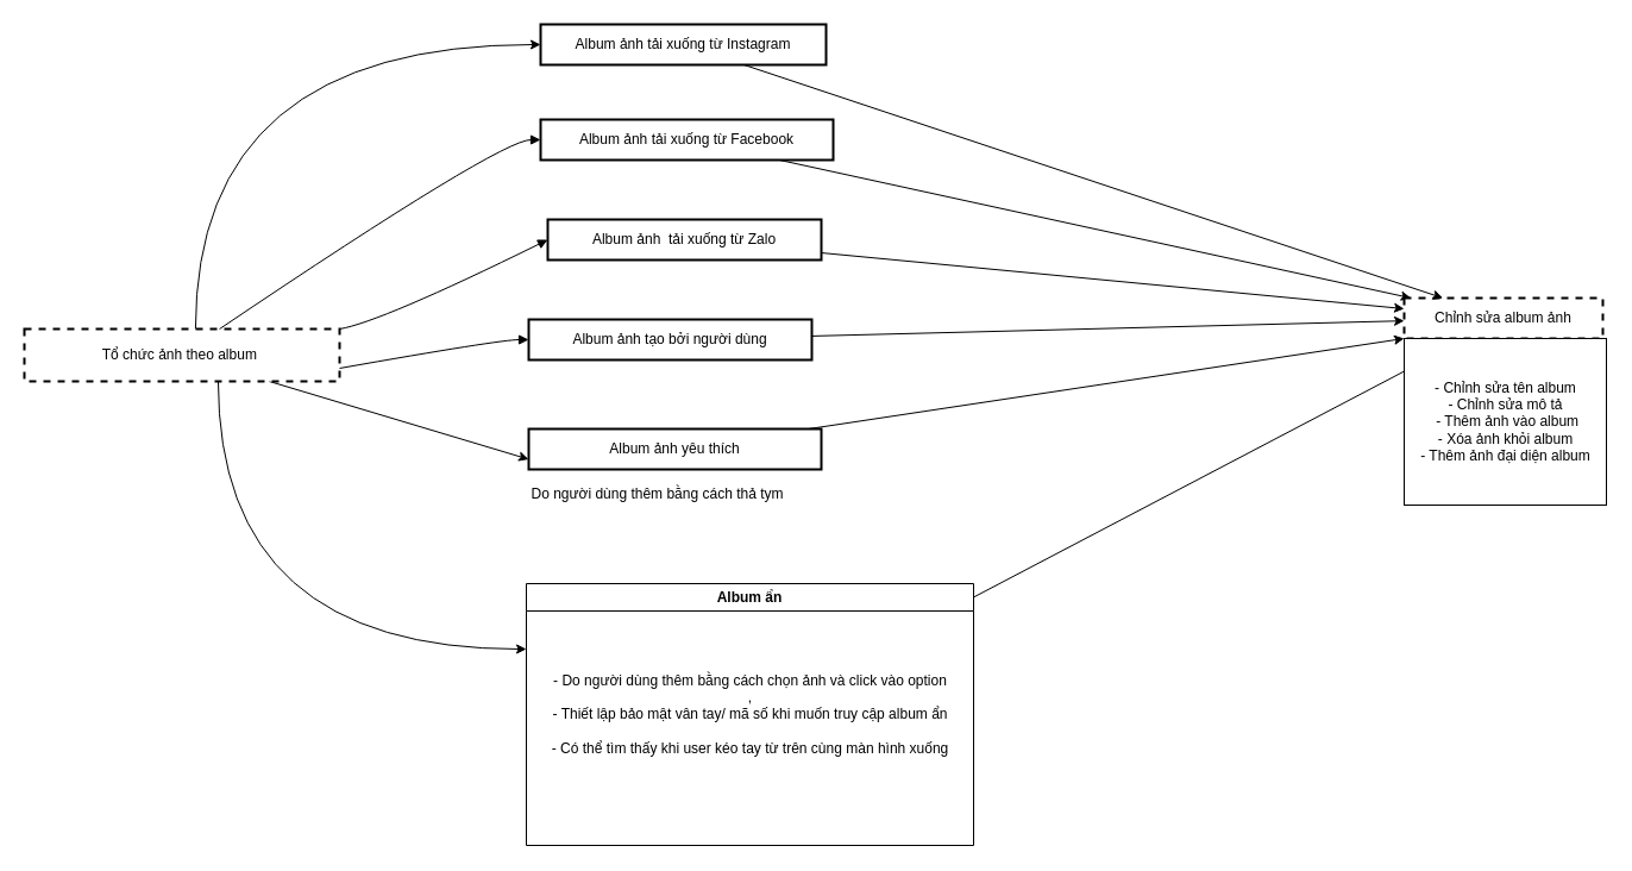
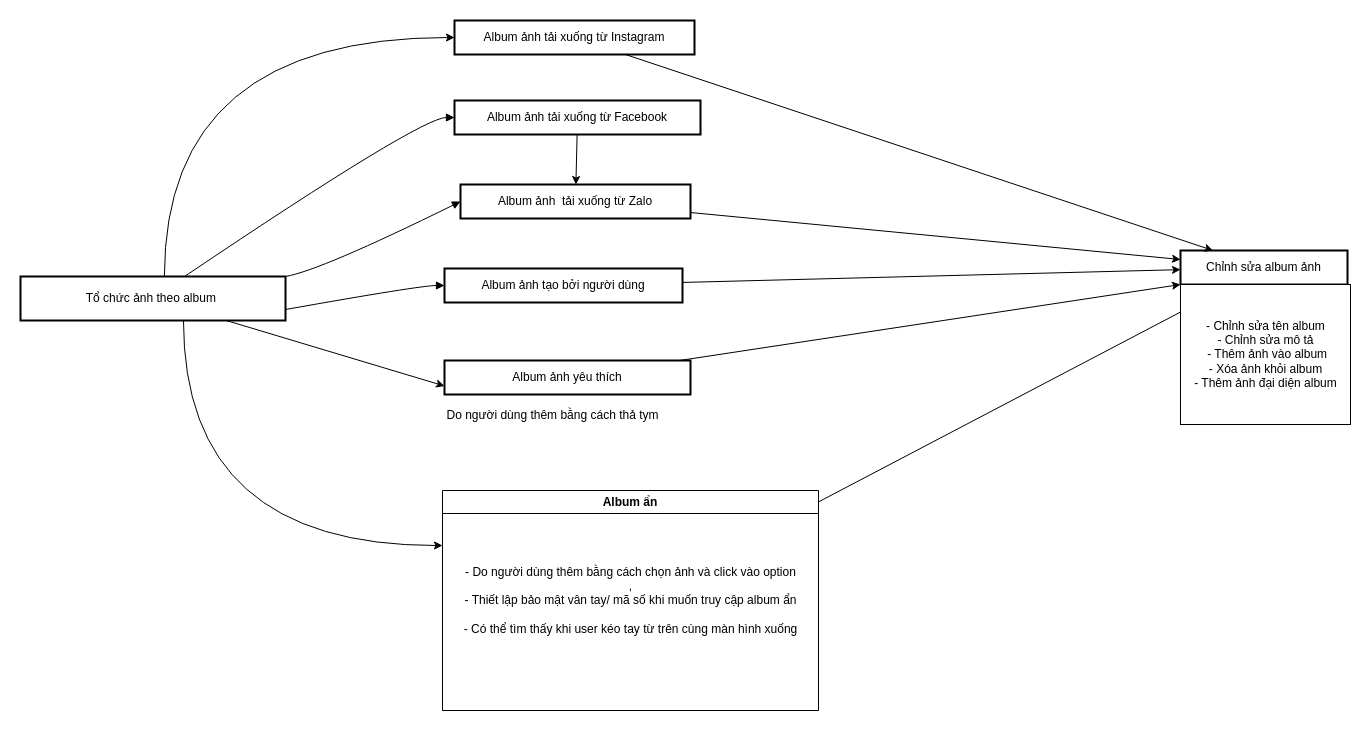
  <mxCell id="0" />
  <mxCell id="1" parent="0" />
  <mxCell id="2" style="edgeStyle=orthogonalEdgeStyle;curved=1;rounded=0;orthogonalLoop=1;jettySize=auto;html=1;entryX=0;entryY=0.25;entryDx=0;entryDy=0;exitX=0.615;exitY=1;exitDx=0;exitDy=0;exitPerimeter=0;" parent="1" source="5" target="22" edge="1"><mxGeometry relative="1" as="geometry"><mxPoint x="437.5" y="475.5" as="targetPoint" /></mxGeometry></mxCell>
  <mxCell id="3" style="edgeStyle=orthogonalEdgeStyle;curved=1;rounded=0;orthogonalLoop=1;jettySize=auto;html=1;entryX=0;entryY=0.5;entryDx=0;entryDy=0;exitX=0.543;exitY=0;exitDx=0;exitDy=0;exitPerimeter=0;" parent="1" source="5" target="19" edge="1"><mxGeometry relative="1" as="geometry" /></mxCell>
  <mxCell id="4" style="edgeStyle=none;rounded=0;orthogonalLoop=1;jettySize=auto;html=1;entryX=0;entryY=0.75;entryDx=0;entryDy=0;" parent="1" source="5" target="17" edge="1"><mxGeometry relative="1" as="geometry" /></mxCell>
- <mxCell id="5" value="Tổ chức ảnh theo album " style="whiteSpace=wrap;strokeWidth=2;dashed=1;" parent="1" vertex="1"><mxGeometry x="20" y="276" width="265" height="44" as="geometry" /></mxCell>
- <mxCell id="6" style="rounded=0;orthogonalLoop=1;jettySize=auto;html=1;" parent="1" source="7" target="12" edge="1"><mxGeometry relative="1" as="geometry" /></mxCell>
+ <mxCell id="5" value="Tổ chức ảnh theo album " style="whiteSpace=wrap;strokeWidth=2;" parent="1" vertex="1"><mxGeometry x="20" y="276" width="265" height="44" as="geometry" /></mxCell>
+ <mxCell id="6" style="rounded=0;orthogonalLoop=1;jettySize=auto;html=1;" parent="1" source="7" target="9" edge="1"><mxGeometry relative="1" as="geometry" /></mxCell>
  <mxCell id="7" value="Album ảnh tải xuống từ Facebook" style="whiteSpace=wrap;strokeWidth=2;" parent="1" vertex="1"><mxGeometry x="454" width="246" height="34" as="geometry" y="100" /></mxCell>
  <mxCell id="8" style="rounded=0;orthogonalLoop=1;jettySize=auto;html=1;" parent="1" source="9" target="12" edge="1"><mxGeometry relative="1" as="geometry" /></mxCell>
  <mxCell id="9" value="Album ảnh  tải xuống từ Zalo" style="whiteSpace=wrap;strokeWidth=2;" parent="1" vertex="1"><mxGeometry x="460" y="184" width="230" height="34" as="geometry" /></mxCell>
  <mxCell id="10" style="edgeStyle=none;rounded=0;orthogonalLoop=1;jettySize=auto;html=1;" parent="1" source="11" target="12" edge="1"><mxGeometry relative="1" as="geometry" /></mxCell>
  <mxCell id="11" value="Album ảnh tạo bởi người dùng" style="whiteSpace=wrap;strokeWidth=2;" parent="1" vertex="1"><mxGeometry x="444" y="268" width="238" height="34" as="geometry" /></mxCell>
- <mxCell id="12" value="Chỉnh sửa album ảnh" style="whiteSpace=wrap;strokeWidth=2;dashed=1;" parent="1" vertex="1"><mxGeometry x="1180" y="250" width="167" height="34" as="geometry" /></mxCell>
+ <mxCell id="12" value="Chỉnh sửa album ảnh" style="whiteSpace=wrap;strokeWidth=2;" parent="1" vertex="1"><mxGeometry x="1180" y="250" width="167" height="34" as="geometry" /></mxCell>
  <mxCell id="13" value="" style="curved=1;startArrow=none;endArrow=block;exitX=0.619;exitY=0;entryX=-0.001;entryY=0.5;" parent="1" source="5" target="7" edge="1"><mxGeometry relative="1" as="geometry"><Array as="points"><mxPoint x="420" y="117" /></Array></mxGeometry></mxCell>
  <mxCell id="14" value="" style="curved=1;startArrow=none;endArrow=block;exitX=1;exitY=0;exitDx=0;exitDy=0;" parent="1" source="5" edge="1"><mxGeometry relative="1" as="geometry"><Array as="points"><mxPoint x="320" y="270" /></Array><mxPoint x="270" y="270" as="sourcePoint" /><mxPoint x="460" y="201" as="targetPoint" /></mxGeometry></mxCell>
  <mxCell id="15" value="" style="curved=1;startArrow=none;endArrow=block;exitX=1;exitY=0.75;entryX=-0.002;entryY=0.5;exitDx=0;exitDy=0;" parent="1" source="5" target="11" edge="1"><mxGeometry relative="1" as="geometry"><Array as="points"><mxPoint x="420" y="285" /></Array></mxGeometry></mxCell>
  <mxCell id="16" style="edgeStyle=none;rounded=0;orthogonalLoop=1;jettySize=auto;html=1;entryX=0;entryY=0;entryDx=0;entryDy=0;" parent="1" source="17" target="24" edge="1"><mxGeometry relative="1" as="geometry" /></mxCell>
  <mxCell id="17" value="Album ảnh yêu thích" style="whiteSpace=wrap;strokeWidth=2;" parent="1" vertex="1"><mxGeometry x="444" y="360" width="246" height="34" as="geometry" /></mxCell>
  <mxCell id="18" style="rounded=0;orthogonalLoop=1;jettySize=auto;html=1;" parent="1" source="19" target="12" edge="1"><mxGeometry relative="1" as="geometry" /></mxCell>
  <mxCell id="19" value="Album ảnh tải xuống từ Instagram" style="whiteSpace=wrap;strokeWidth=2;" parent="1" vertex="1"><mxGeometry x="454" y="20" width="240" height="34" as="geometry" /></mxCell>
  <mxCell id="20" value="Do người dùng thêm bằng cách thả tym" style="text;html=1;align=center;verticalAlign=middle;resizable=0;points=[];autosize=1;strokeColor=none;fillColor=none;" parent="1" vertex="1"><mxGeometry x="432" y="400" width="240" height="30" as="geometry" /></mxCell>
  <mxCell id="21" style="edgeStyle=none;rounded=0;orthogonalLoop=1;jettySize=auto;html=1;entryX=0.062;entryY=-0.033;entryDx=0;entryDy=0;entryPerimeter=0;" parent="1" source="22" target="25" edge="1"><mxGeometry relative="1" as="geometry" /></mxCell>
  <mxCell id="22" value="Album ẩn" style="swimlane;whiteSpace=wrap;html=1;" parent="1" vertex="1"><mxGeometry x="442" y="490" width="376" height="220" as="geometry" /></mxCell>
  <mxCell id="23" value="- Do người dùng thêm bằng cách chọn ảnh và click vào option&lt;br&gt;,&lt;br style=&quot;border-color: var(--border-color);&quot;&gt;&lt;span style=&quot;border-color: var(--border-color);&quot;&gt;- Thiết lập bảo mật vân tay/ mã số khi muốn truy cập album ẩn&lt;br&gt;&lt;/span&gt;&lt;br style=&quot;border-color: var(--border-color);&quot;&gt;&lt;span style=&quot;border-color: var(--border-color);&quot;&gt;- Có thể tìm thấy khi user kéo tay từ trên cùng màn hình xuống&lt;/span&gt;" style="text;html=1;align=center;verticalAlign=middle;resizable=0;points=[];autosize=1;strokeColor=none;fillColor=none;" parent="22" vertex="1"><mxGeometry x="8" y="65" width="360" height="90" as="geometry" /></mxCell>
  <mxCell id="24" value="" style="whiteSpace=wrap;html=1;" parent="1" vertex="1"><mxGeometry x="1180" y="284" width="170" height="140" as="geometry" /></mxCell>
  <mxCell id="25" value="- Chỉnh sửa tên album&lt;br style=&quot;border-color: var(--border-color);&quot;&gt;- Chỉnh sửa mô tả&lt;br style=&quot;border-color: var(--border-color);&quot;&gt;&amp;nbsp;- Thêm ảnh vào album&lt;br style=&quot;border-color: var(--border-color);&quot;&gt;- Xóa ảnh khỏi album&lt;br style=&quot;border-color: var(--border-color);&quot;&gt;- Thêm ảnh đại diện album" style="text;html=1;align=center;verticalAlign=middle;resizable=0;points=[];autosize=1;strokeColor=none;fillColor=none;" parent="1" vertex="1"><mxGeometry x="1180" y="309" width="170" height="90" as="geometry" /></mxCell>
